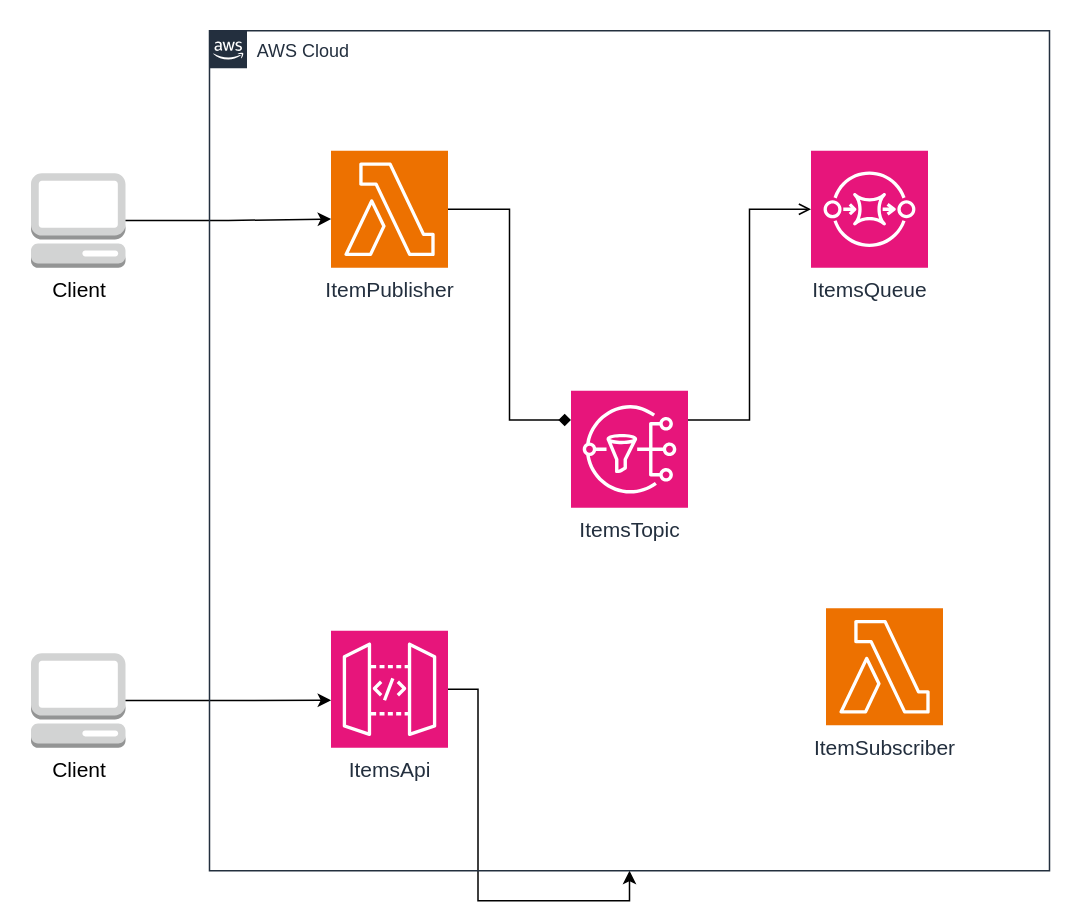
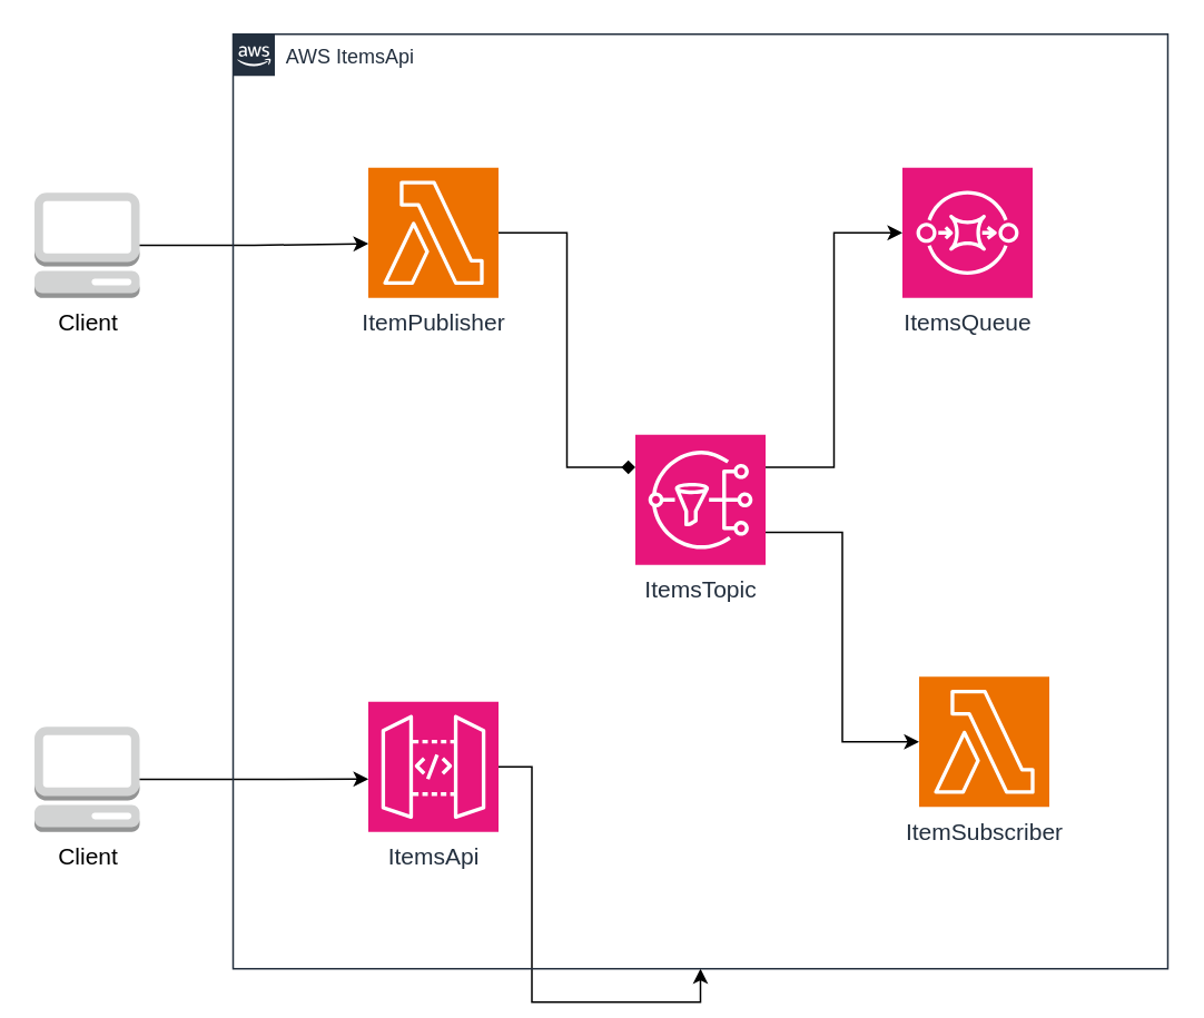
  <mxCell id="0" />
  <mxCell id="1" parent="0" />
  <mxCell id="2" value="&lt;font style=&quot;font-size: 14px;&quot;&gt;ItemsApi&lt;/font&gt;" style="sketch=0;points=[[0,0,0],[0.25,0,0],[0.5,0,0],[0.75,0,0],[1,0,0],[0,1,0],[0.25,1,0],[0.5,1,0],[0.75,1,0],[1,1,0],[0,0.25,0],[0,0.5,0],[0,0.75,0],[1,0.25,0],[1,0.5,0],[1,0.75,0]];outlineConnect=0;fontColor=#232F3E;fillColor=#E7157B;strokeColor=#ffffff;dashed=0;verticalLabelPosition=bottom;verticalAlign=top;align=center;html=1;fontSize=12;fontStyle=0;aspect=fixed;shape=mxgraph.aws4.resourceIcon;resIcon=mxgraph.aws4.api_gateway;" parent="1" vertex="1"><mxGeometry x="220" y="420" width="78" height="78" as="geometry" /></mxCell>
  <mxCell id="3" value="&lt;font style=&quot;font-size: 14px;&quot;&gt;ItemSubscriber&lt;/font&gt;" style="sketch=0;points=[[0,0,0],[0.25,0,0],[0.5,0,0],[0.75,0,0],[1,0,0],[0,1,0],[0.25,1,0],[0.5,1,0],[0.75,1,0],[1,1,0],[0,0.25,0],[0,0.5,0],[0,0.75,0],[1,0.25,0],[1,0.5,0],[1,0.75,0]];outlineConnect=0;fontColor=#232F3E;fillColor=#ED7100;strokeColor=#ffffff;dashed=0;verticalLabelPosition=bottom;verticalAlign=top;align=center;html=1;fontSize=12;fontStyle=0;aspect=fixed;shape=mxgraph.aws4.resourceIcon;resIcon=mxgraph.aws4.lambda;" parent="1" vertex="1"><mxGeometry x="550" y="405" width="78" height="78" as="geometry" /></mxCell>
  <mxCell id="4" value="&lt;font style=&quot;font-size: 14px;&quot;&gt;ItemPublisher&lt;/font&gt;" style="sketch=0;points=[[0,0,0],[0.25,0,0],[0.5,0,0],[0.75,0,0],[1,0,0],[0,1,0],[0.25,1,0],[0.5,1,0],[0.75,1,0],[1,1,0],[0,0.25,0],[0,0.5,0],[0,0.75,0],[1,0.25,0],[1,0.5,0],[1,0.75,0]];outlineConnect=0;fontColor=#232F3E;fillColor=#ED7100;strokeColor=#ffffff;dashed=0;verticalLabelPosition=bottom;verticalAlign=top;align=center;html=1;fontSize=12;fontStyle=0;aspect=fixed;shape=mxgraph.aws4.resourceIcon;resIcon=mxgraph.aws4.lambda;" parent="1" vertex="1"><mxGeometry x="220" y="100" width="78" height="78" as="geometry" /></mxCell>
  <mxCell id="5" value="&lt;font style=&quot;font-size: 14px;&quot;&gt;ItemsTopic&lt;/font&gt;" style="sketch=0;points=[[0,0,0],[0.25,0,0],[0.5,0,0],[0.75,0,0],[1,0,0],[0,1,0],[0.25,1,0],[0.5,1,0],[0.75,1,0],[1,1,0],[0,0.25,0],[0,0.5,0],[0,0.75,0],[1,0.25,0],[1,0.5,0],[1,0.75,0]];outlineConnect=0;fontColor=#232F3E;fillColor=#E7157B;strokeColor=#ffffff;dashed=0;verticalLabelPosition=bottom;verticalAlign=top;align=center;html=1;fontSize=12;fontStyle=0;aspect=fixed;shape=mxgraph.aws4.resourceIcon;resIcon=mxgraph.aws4.sns;" parent="1" vertex="1"><mxGeometry x="380" y="260" width="78" height="78" as="geometry" /></mxCell>
  <mxCell id="6" value="&lt;font style=&quot;font-size: 14px;&quot;&gt;ItemsQueue&lt;/font&gt;" style="sketch=0;points=[[0,0,0],[0.25,0,0],[0.5,0,0],[0.75,0,0],[1,0,0],[0,1,0],[0.25,1,0],[0.5,1,0],[0.75,1,0],[1,1,0],[0,0.25,0],[0,0.5,0],[0,0.75,0],[1,0.25,0],[1,0.5,0],[1,0.75,0]];outlineConnect=0;fontColor=#232F3E;fillColor=#E7157B;strokeColor=#ffffff;dashed=0;verticalLabelPosition=bottom;verticalAlign=top;align=center;html=1;fontSize=12;fontStyle=0;aspect=fixed;shape=mxgraph.aws4.resourceIcon;resIcon=mxgraph.aws4.sqs;" parent="1" vertex="1"><mxGeometry x="540" y="100" width="78" height="78" as="geometry" /></mxCell>
  <mxCell id="7" style="edgeStyle=orthogonalEdgeStyle;rounded=0;orthogonalLoop=1;jettySize=auto;html=1;entryX=0;entryY=0.25;entryDx=0;entryDy=0;entryPerimeter=0;endArrow=diamond;" parent="1" source="4" target="5" edge="1"><mxGeometry relative="1" as="geometry" /></mxCell>
  <mxCell id="8" style="edgeStyle=orthogonalEdgeStyle;rounded=0;orthogonalLoop=1;jettySize=auto;html=1;exitX=1;exitY=0.5;exitDx=0;exitDy=0;exitPerimeter=0;" parent="1" source="2" target="15" edge="1"><mxGeometry relative="1" as="geometry" /></mxCell>
- <mxCell id="9" style="edgeStyle=orthogonalEdgeStyle;rounded=0;orthogonalLoop=1;jettySize=auto;html=1;exitX=1;exitY=0.25;exitDx=0;exitDy=0;exitPerimeter=0;entryX=0;entryY=0.5;entryDx=0;entryDy=0;entryPerimeter=0;endArrow=open;" parent="1" source="5" target="6" edge="1"><mxGeometry relative="1" as="geometry" /></mxCell>
+ <mxCell id="9" style="edgeStyle=orthogonalEdgeStyle;rounded=0;orthogonalLoop=1;jettySize=auto;html=1;exitX=1;exitY=0.25;exitDx=0;exitDy=0;exitPerimeter=0;entryX=0;entryY=0.5;entryDx=0;entryDy=0;entryPerimeter=0;" parent="1" source="5" target="6" edge="1"><mxGeometry relative="1" as="geometry" /></mxCell>
+ <mxCell id="10" style="edgeStyle=orthogonalEdgeStyle;rounded=0;orthogonalLoop=1;jettySize=auto;html=1;exitX=1;exitY=0.75;exitDx=0;exitDy=0;exitPerimeter=0;entryX=0;entryY=0.5;entryDx=0;entryDy=0;entryPerimeter=0;" parent="1" source="5" target="3" edge="1"><mxGeometry relative="1" as="geometry" /></mxCell>
  <mxCell id="11" value="&lt;font style=&quot;font-size: 14px;&quot;&gt;Client&lt;/font&gt;" style="outlineConnect=0;dashed=0;verticalLabelPosition=bottom;verticalAlign=top;align=center;html=1;shape=mxgraph.aws3.management_console;fillColor=#D2D3D3;gradientColor=none;" parent="1" vertex="1"><mxGeometry x="20" y="115" width="63" height="63" as="geometry" /></mxCell>
  <mxCell id="12" value="&lt;font style=&quot;font-size: 14px;&quot;&gt;Client&lt;/font&gt;" style="outlineConnect=0;dashed=0;verticalLabelPosition=bottom;verticalAlign=top;align=center;html=1;shape=mxgraph.aws3.management_console;fillColor=#D2D3D3;gradientColor=none;" parent="1" vertex="1"><mxGeometry x="20" y="435" width="63" height="63" as="geometry" /></mxCell>
  <mxCell id="13" style="edgeStyle=orthogonalEdgeStyle;rounded=0;orthogonalLoop=1;jettySize=auto;html=1;entryX=0.143;entryY=0.226;entryDx=0;entryDy=0;entryPerimeter=0;exitX=1;exitY=0.5;exitDx=0;exitDy=0;exitPerimeter=0;" parent="1" source="11" edge="1"><mxGeometry relative="1" as="geometry"><mxPoint x="83" y="145.5" as="sourcePoint" /><mxPoint x="220.08" y="145.56" as="targetPoint" /></mxGeometry></mxCell>
  <mxCell id="14" style="edgeStyle=orthogonalEdgeStyle;rounded=0;orthogonalLoop=1;jettySize=auto;html=1;entryX=0.143;entryY=0.797;entryDx=0;entryDy=0;entryPerimeter=0;" parent="1" source="12" edge="1"><mxGeometry relative="1" as="geometry"><mxPoint x="220.08" y="466.32" as="targetPoint" /></mxGeometry></mxCell>
- <mxCell id="15" value="AWS Cloud" style="points=[[0,0],[0.25,0],[0.5,0],[0.75,0],[1,0],[1,0.25],[1,0.5],[1,0.75],[1,1],[0.75,1],[0.5,1],[0.25,1],[0,1],[0,0.75],[0,0.5],[0,0.25]];outlineConnect=0;gradientColor=none;html=1;whiteSpace=wrap;fontSize=12;fontStyle=0;container=1;pointerEvents=0;collapsible=0;recursiveResize=0;shape=mxgraph.aws4.group;grIcon=mxgraph.aws4.group_aws_cloud_alt;strokeColor=#232F3E;fillColor=none;verticalAlign=top;align=left;spacingLeft=30;fontColor=#232F3E;dashed=0;" vertex="1" parent="1"><mxGeometry x="139" y="20" width="560" height="560" as="geometry" /></mxCell>
+ <mxCell id="15" value="AWS ItemsApi" style="points=[[0,0],[0.25,0],[0.5,0],[0.75,0],[1,0],[1,0.25],[1,0.5],[1,0.75],[1,1],[0.75,1],[0.5,1],[0.25,1],[0,1],[0,0.75],[0,0.5],[0,0.25]];outlineConnect=0;gradientColor=none;html=1;whiteSpace=wrap;fontSize=12;fontStyle=0;container=1;pointerEvents=0;collapsible=0;recursiveResize=0;shape=mxgraph.aws4.group;grIcon=mxgraph.aws4.group_aws_cloud_alt;strokeColor=#232F3E;fillColor=none;verticalAlign=top;align=left;spacingLeft=30;fontColor=#232F3E;dashed=0;" vertex="1" parent="1"><mxGeometry x="139" y="20" width="560" height="560" as="geometry" /></mxCell>
